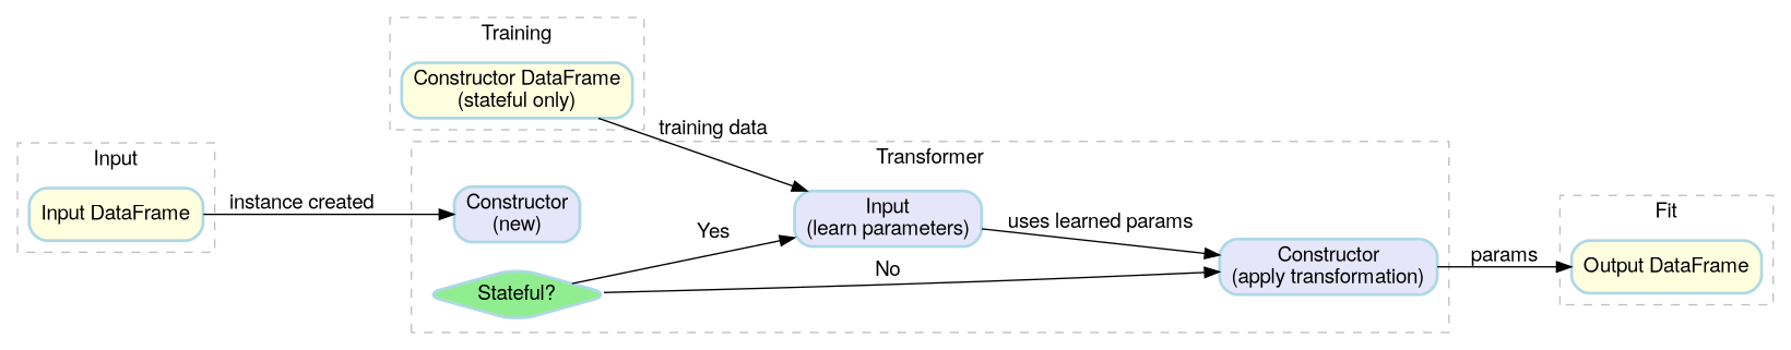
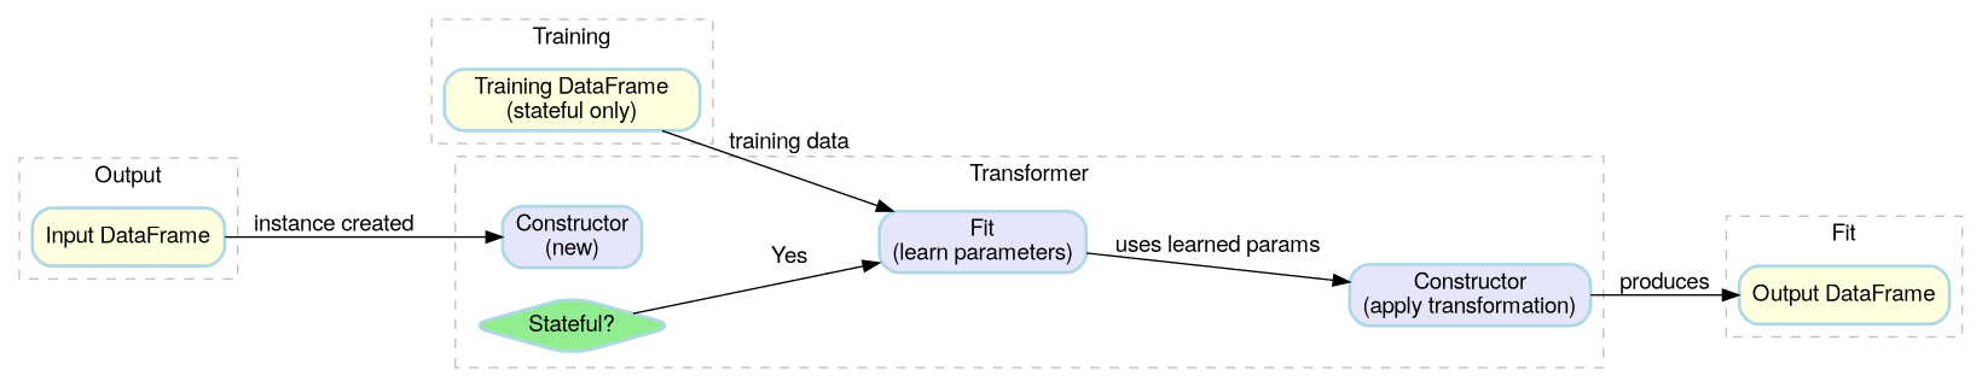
  digraph {
    fontname="Helvetica,Arial,sans-serif"
    rankdir=LR
    node [color=lightblue fillcolor=lightyellow fontname="Helvetica,Arial,sans-serif" penwidth=2 shape=box style="filled,rounded"]
    edge [color=black fontname="Helvetica,Arial,sans-serif"]
-   n1 [label="Constructor DataFrame\n(stateful only)"]
+   n1 [label="Training DataFrame\n(stateful only)"]
    n2 [label="Input DataFrame"]
    n3 [fillcolor=lavender label="Constructor\n(new)"]
    n4 [fillcolor=lightgreen label="Stateful?" shape=diamond]
-   n5 [fillcolor=lavender label="Input\n(learn parameters)"]
+   n5 [fillcolor=lavender label="Fit\n(learn parameters)"]
    n6 [fillcolor=lavender label="Constructor\n(apply transformation)"]
    n7 [label="Output DataFrame"]
    subgraph cluster_1 {
      color=gray
      label=Training
      style=dashed
      n1
    }
    subgraph cluster_2 {
      color=gray
-     label=Input
+     label=Output
      style=dashed
      n2
    }
    subgraph cluster_3 {
      color=gray
      label=Transformer
      style=dashed
      n3
      n4
      n5
      n6
    }
    subgraph cluster_4 {
      color=gray
      label=Fit
      style=dashed
      n7
    }
    n1 -> n5 [label="training data"]
    n2 -> n3 [label="instance created"]
    n4 -> n5 [label=Yes]
-   n4 -> n6 [label=No]
    n5 -> n6 [label="uses learned params"]
-   n6 -> n7 [label=params]
+   n6 -> n7 [label=produces]
  }
